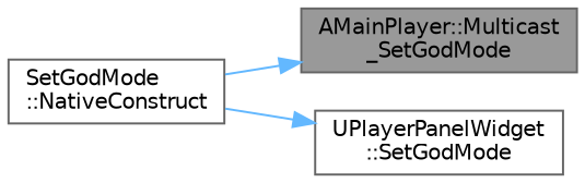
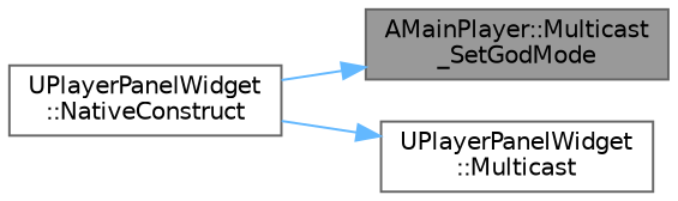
  digraph {
    rankdir=RL
    node [color=grey40 fillcolor=white fontname=Helvetica fontsize=10 shape=box style=filled]
    edge [color=steelblue1 dir=back fontname=Helvetica fontsize=10 labelfontname=Helvetica labelfontsize=10 style=solid]
    n1 [color=gray40 fillcolor=grey60 fontcolor=black height=0.2 label="AMainPlayer::Multicast\l_SetGodMode" width=0.4]
-   n2 [height=0.2 label="SetGodMode\l::NativeConstruct" width=0.4]
-   n3 [height=0.2 label="UPlayerPanelWidget\l::SetGodMode" width=0.4]
+   n2 [height=0.2 label="UPlayerPanelWidget\l::NativeConstruct" width=0.4]
+   n3 [height=0.2 label="UPlayerPanelWidget\l::Multicast" width=0.4]
    n1 -> n2
    n3 -> n2
  }
